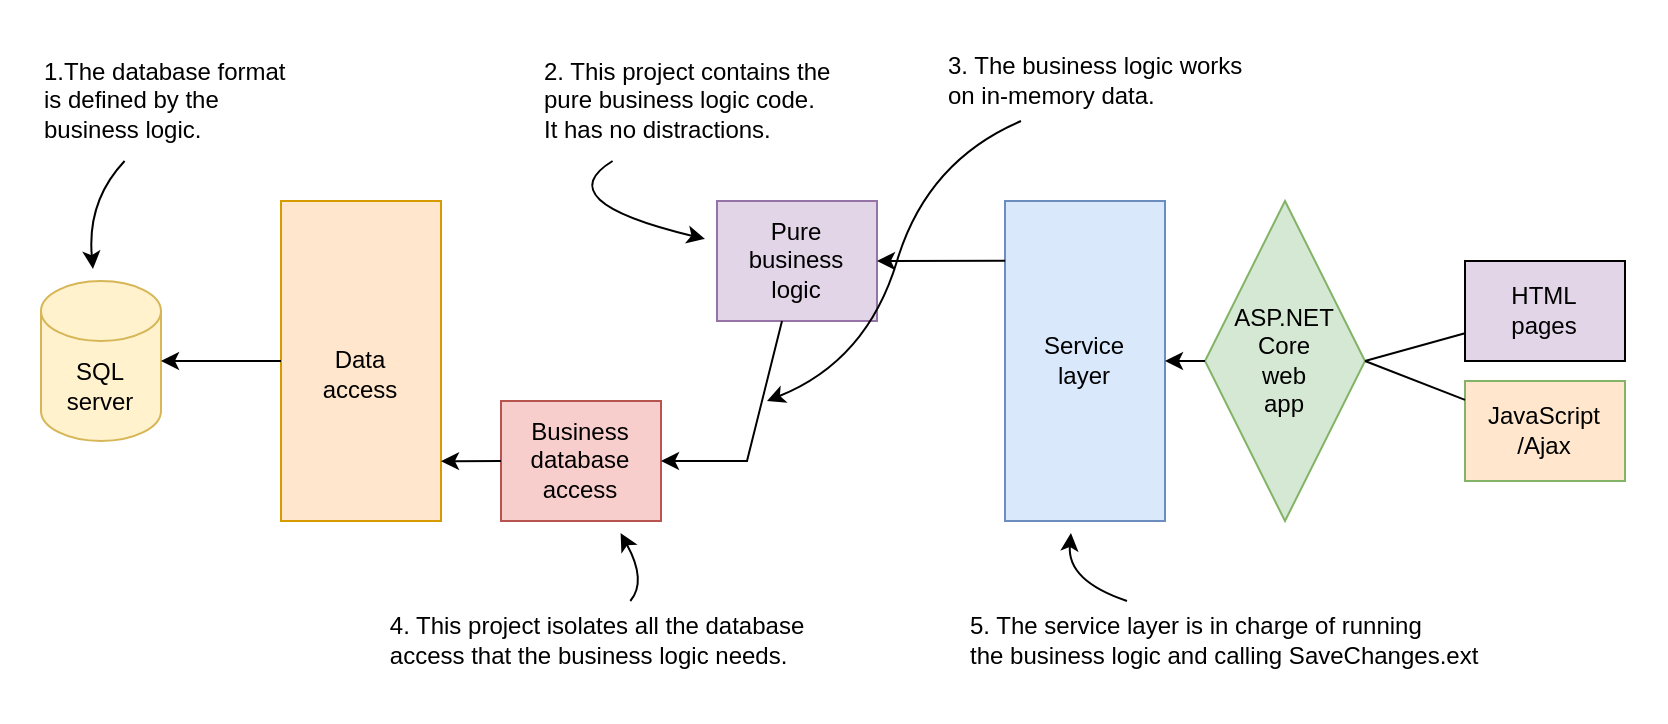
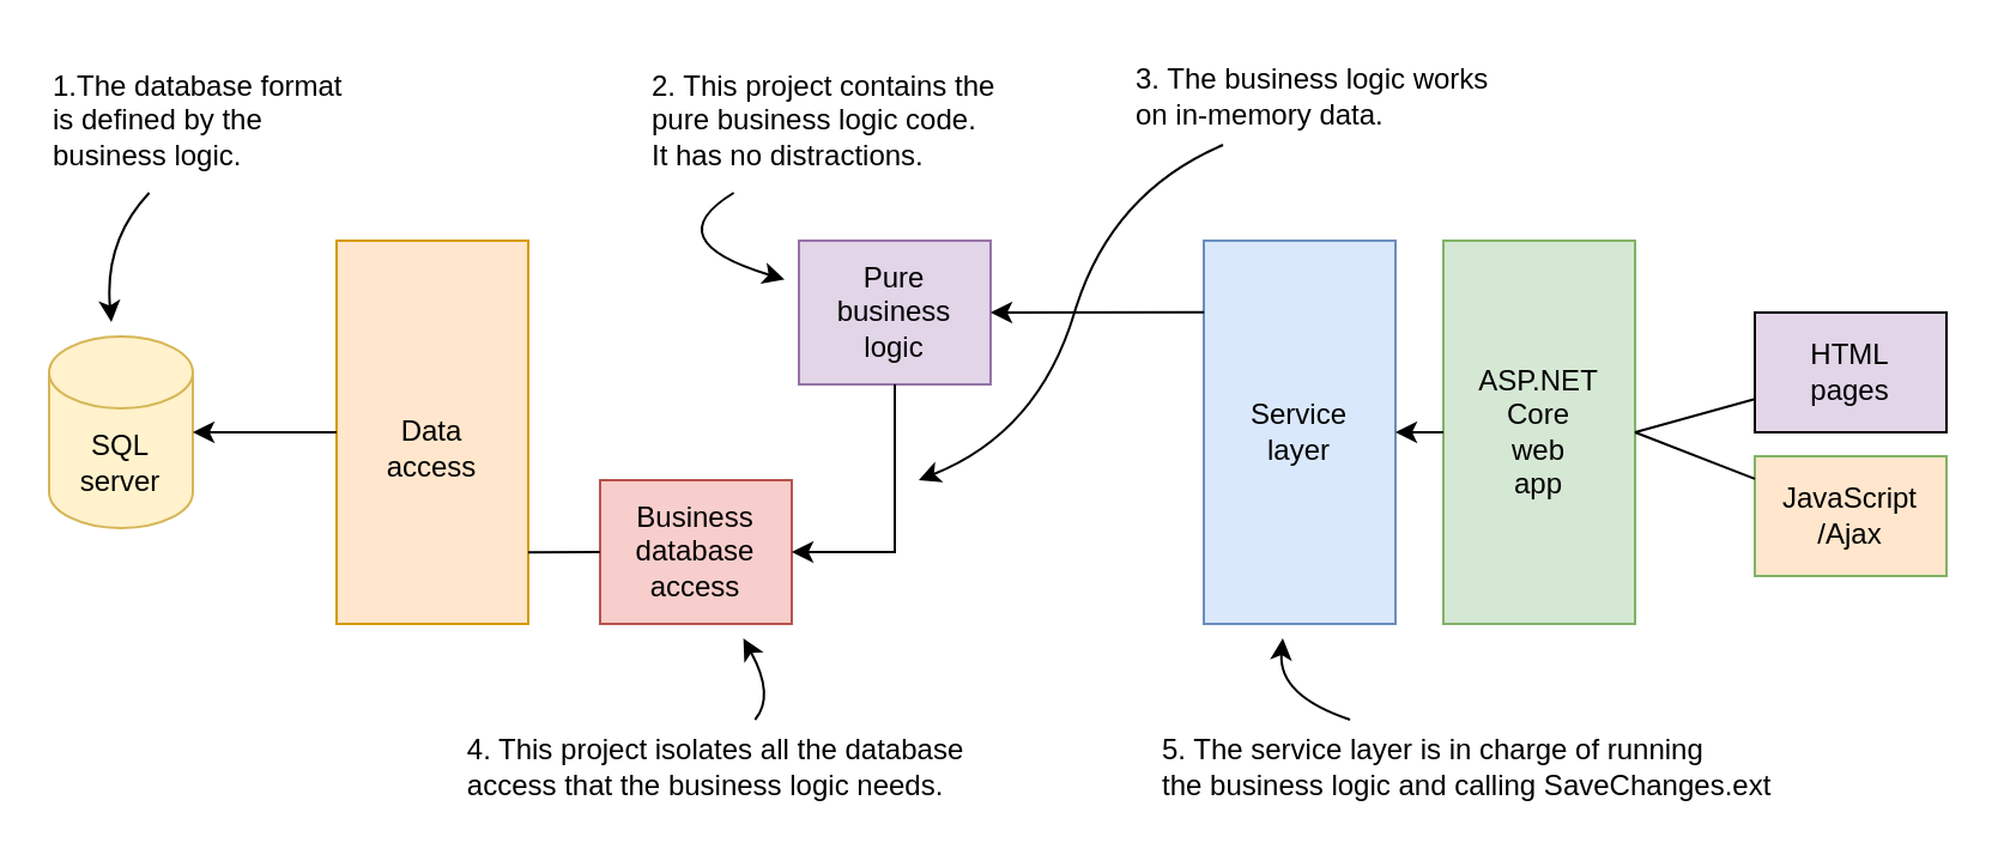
  <mxCell id="0" />
  <mxCell id="1" parent="0" />
  <mxCell id="2" value="SQL&lt;br&gt;server" style="shape=cylinder3;whiteSpace=wrap;html=1;boundedLbl=1;backgroundOutline=1;size=15;fillColor=#fff2cc;strokeColor=#d6b656;" vertex="1" parent="1"><mxGeometry x="20" y="140" width="60" height="80" as="geometry" /></mxCell>
  <mxCell id="3" value="&lt;br&gt;Data&lt;br&gt;access" style="rounded=0;whiteSpace=wrap;html=1;fillColor=#ffe6cc;strokeColor=#d79b00;" vertex="1" parent="1"><mxGeometry x="140" y="100" width="80" height="160" as="geometry" /></mxCell>
  <mxCell id="4" value="Business&lt;br&gt;database&lt;br&gt;access" style="rounded=0;whiteSpace=wrap;html=1;fillColor=#f8cecc;strokeColor=#b85450;" vertex="1" parent="1"><mxGeometry x="250" y="200" width="80" height="60" as="geometry" /></mxCell>
- <mxCell id="5" value="Pure&lt;br&gt;business&lt;br&gt;logic" style="rounded=0;whiteSpace=wrap;html=1;fillColor=#e1d5e7;strokeColor=#9673a6;" vertex="1" parent="1"><mxGeometry x="358" y="100" width="80" height="60" as="geometry" /></mxCell>
+ <mxCell id="5" value="Pure&lt;br&gt;business&lt;br&gt;logic" style="rounded=0;whiteSpace=wrap;html=1;fillColor=#e1d5e7;strokeColor=#9673a6;" vertex="1" parent="1"><mxGeometry x="333" y="100" width="80" height="60" as="geometry" /></mxCell>
  <mxCell id="6" value="Service&lt;br&gt;layer" style="rounded=0;whiteSpace=wrap;html=1;fillColor=#dae8fc;strokeColor=#6c8ebf;" vertex="1" parent="1"><mxGeometry x="502" y="100" width="80" height="160" as="geometry" /></mxCell>
- <mxCell id="7" value="ASP.NET&lt;br&gt;Core&lt;br&gt;web&lt;br&gt;app" style="rhombus;whiteSpace=wrap;html=1;fillColor=#d5e8d4;strokeColor=#82b366;" vertex="1" parent="1"><mxGeometry x="602" y="100" width="80" height="160" as="geometry" /></mxCell>
+ <mxCell id="7" value="ASP.NET&lt;br&gt;Core&lt;br&gt;web&lt;br&gt;app" style="rounded=0;whiteSpace=wrap;html=1;fillColor=#d5e8d4;strokeColor=#82b366;" vertex="1" parent="1"><mxGeometry x="602" y="100" width="80" height="160" as="geometry" /></mxCell>
  <mxCell id="8" value="JavaScript&lt;br&gt;/Ajax" style="rounded=0;whiteSpace=wrap;html=1;fillColor=#ffe6cc;strokeColor=#82b366;" vertex="1" parent="1"><mxGeometry x="732" y="190" width="80" height="50" as="geometry" /></mxCell>
  <mxCell id="9" value="HTML&lt;br&gt;pages" style="rounded=0;whiteSpace=wrap;html=1;fillColor=#e1d5e7;" vertex="1" parent="1"><mxGeometry x="732" y="130" width="80" height="50" as="geometry" /></mxCell>
  <mxCell id="10" value="" style="endArrow=classic;html=1;rounded=0;" edge="1" parent="1" source="3" target="2"><mxGeometry width="50" height="50" relative="1" as="geometry"><mxPoint x="63" y="320" as="sourcePoint" /><mxPoint x="113" y="270" as="targetPoint" /></mxGeometry></mxCell>
- <mxCell id="11" value="" style="endArrow=classic;html=1;rounded=0;entryX=1;entryY=0.813;entryDx=0;entryDy=0;entryPerimeter=0;" edge="1" parent="1" source="4" target="3"><mxGeometry width="50" height="50" relative="1" as="geometry"><mxPoint x="213" y="410" as="sourcePoint" /><mxPoint x="223" y="260" as="targetPoint" /></mxGeometry></mxCell>
+ <mxCell id="11" value="" style="endArrow=none;html=1;rounded=0;entryX=1;entryY=0.813;entryDx=0;entryDy=0;entryPerimeter=0;" edge="1" parent="1" source="4" target="3"><mxGeometry width="50" height="50" relative="1" as="geometry"><mxPoint x="213" y="410" as="sourcePoint" /><mxPoint x="223" y="260" as="targetPoint" /></mxGeometry></mxCell>
  <mxCell id="12" value="" style="endArrow=classic;html=1;rounded=0;" edge="1" parent="1" source="5" target="4"><mxGeometry width="50" height="50" relative="1" as="geometry"><mxPoint x="363" y="350" as="sourcePoint" /><mxPoint x="413" y="300" as="targetPoint" /><Array as="points"><mxPoint x="373" y="230" /></Array></mxGeometry></mxCell>
  <mxCell id="13" value="" style="endArrow=classic;html=1;rounded=0;exitX=0.001;exitY=0.187;exitDx=0;exitDy=0;exitPerimeter=0;" edge="1" parent="1" source="6" target="5"><mxGeometry width="50" height="50" relative="1" as="geometry"><mxPoint x="453" y="150" as="sourcePoint" /><mxPoint x="423" y="260" as="targetPoint" /></mxGeometry></mxCell>
  <mxCell id="14" value="" style="endArrow=classic;html=1;rounded=0;" edge="1" parent="1" source="7" target="6"><mxGeometry width="50" height="50" relative="1" as="geometry"><mxPoint x="553" y="330" as="sourcePoint" /><mxPoint x="603" y="280" as="targetPoint" /></mxGeometry></mxCell>
  <mxCell id="15" value="" style="endArrow=none;html=1;rounded=0;exitX=1;exitY=0.5;exitDx=0;exitDy=0;" edge="1" parent="1" source="7" target="9"><mxGeometry width="50" height="50" relative="1" as="geometry"><mxPoint x="693" y="320" as="sourcePoint" /><mxPoint x="743" y="270" as="targetPoint" /></mxGeometry></mxCell>
  <mxCell id="16" value="" style="endArrow=none;html=1;rounded=0;exitX=1;exitY=0.5;exitDx=0;exitDy=0;" edge="1" parent="1" source="7" target="8"><mxGeometry width="50" height="50" relative="1" as="geometry"><mxPoint x="693" y="320" as="sourcePoint" /><mxPoint x="743" y="270" as="targetPoint" /></mxGeometry></mxCell>
  <mxCell id="17" value="&lt;div&gt;1.The database format&lt;/div&gt;&lt;div&gt;is defined by the&lt;/div&gt;&lt;div&gt;business logic.&lt;/div&gt;" style="text;html=1;align=left;verticalAlign=middle;resizable=0;points=[];autosize=1;strokeColor=none;fillColor=none;" vertex="1" parent="1"><mxGeometry x="20" y="20" width="140" height="60" as="geometry" /></mxCell>
  <mxCell id="18" value="&lt;div&gt;2. This project contains the&lt;/div&gt;&lt;div&gt;pure business logic code.&lt;/div&gt;&lt;div&gt;It has no distractions.&lt;/div&gt;" style="text;html=1;align=left;verticalAlign=middle;resizable=0;points=[];autosize=1;strokeColor=none;fillColor=none;" vertex="1" parent="1"><mxGeometry x="270" y="20" width="170" height="60" as="geometry" /></mxCell>
  <mxCell id="19" value="3. The business logic works&#10;on in-memory data." style="text;html=1;align=left;verticalAlign=middle;resizable=0;points=[];autosize=1;strokeColor=none;fillColor=none;" vertex="1" parent="1"><mxGeometry x="472" y="20" width="170" height="40" as="geometry" /></mxCell>
  <mxCell id="20" value="&lt;div&gt;4. This project isolates all the database&lt;/div&gt;&lt;div style=&quot;text-align: left;&quot;&gt;access that the business logic needs.&lt;/div&gt;" style="text;html=1;align=center;verticalAlign=middle;resizable=0;points=[];autosize=1;strokeColor=none;fillColor=none;" vertex="1" parent="1"><mxGeometry x="183" y="300" width="230" height="40" as="geometry" /></mxCell>
  <mxCell id="21" value="&lt;div&gt;5. The service layer is in charge of running&lt;/div&gt;&lt;span style=&quot;background-color: initial;&quot;&gt;the business logic and calling SaveChanges.&lt;/span&gt;ext" style="text;html=1;align=left;verticalAlign=middle;resizable=0;points=[];autosize=1;strokeColor=none;fillColor=none;" vertex="1" parent="1"><mxGeometry x="483" y="300" width="280" height="40" as="geometry" /></mxCell>
  <mxCell id="22" value="" style="endArrow=classic;html=1;targetPerimeterSpacing=6;curved=1;" edge="1" parent="1" source="17" target="2"><mxGeometry width="50" height="50" relative="1" as="geometry"><mxPoint x="-7" y="150" as="sourcePoint" /><mxPoint x="43" y="100" as="targetPoint" /><Array as="points"><mxPoint x="43" y="100" /></Array></mxGeometry></mxCell>
  <mxCell id="23" value="" style="endArrow=classic;html=1;targetPerimeterSpacing=6;curved=1;" edge="1" parent="1" source="18" target="5"><mxGeometry width="50" height="50" relative="1" as="geometry"><mxPoint x="71.8" y="90" as="sourcePoint" /><mxPoint x="55.975" y="144" as="targetPoint" /><Array as="points"><mxPoint x="273" y="100" /></Array></mxGeometry></mxCell>
  <mxCell id="24" value="" style="endArrow=classic;html=1;targetPerimeterSpacing=6;curved=1;" edge="1" parent="1" source="19"><mxGeometry width="50" height="50" relative="1" as="geometry"><mxPoint x="315.8" y="90" as="sourcePoint" /><mxPoint x="383" y="200" as="targetPoint" /><Array as="points"><mxPoint x="463" y="80" /><mxPoint x="433" y="180" /></Array></mxGeometry></mxCell>
  <mxCell id="25" value="" style="endArrow=classic;html=1;targetPerimeterSpacing=6;curved=1;" edge="1" parent="1" source="20" target="4"><mxGeometry width="50" height="50" relative="1" as="geometry"><mxPoint x="253" y="540" as="sourcePoint" /><mxPoint x="303" y="490" as="targetPoint" /><Array as="points"><mxPoint x="323" y="290" /></Array></mxGeometry></mxCell>
  <mxCell id="26" value="" style="endArrow=classic;html=1;targetPerimeterSpacing=6;curved=1;" edge="1" parent="1" source="21" target="6"><mxGeometry width="50" height="50" relative="1" as="geometry"><mxPoint x="324.667" y="310" as="sourcePoint" /><mxPoint x="327.8" y="276" as="targetPoint" /><Array as="points"><mxPoint x="533" y="290" /></Array></mxGeometry></mxCell>
